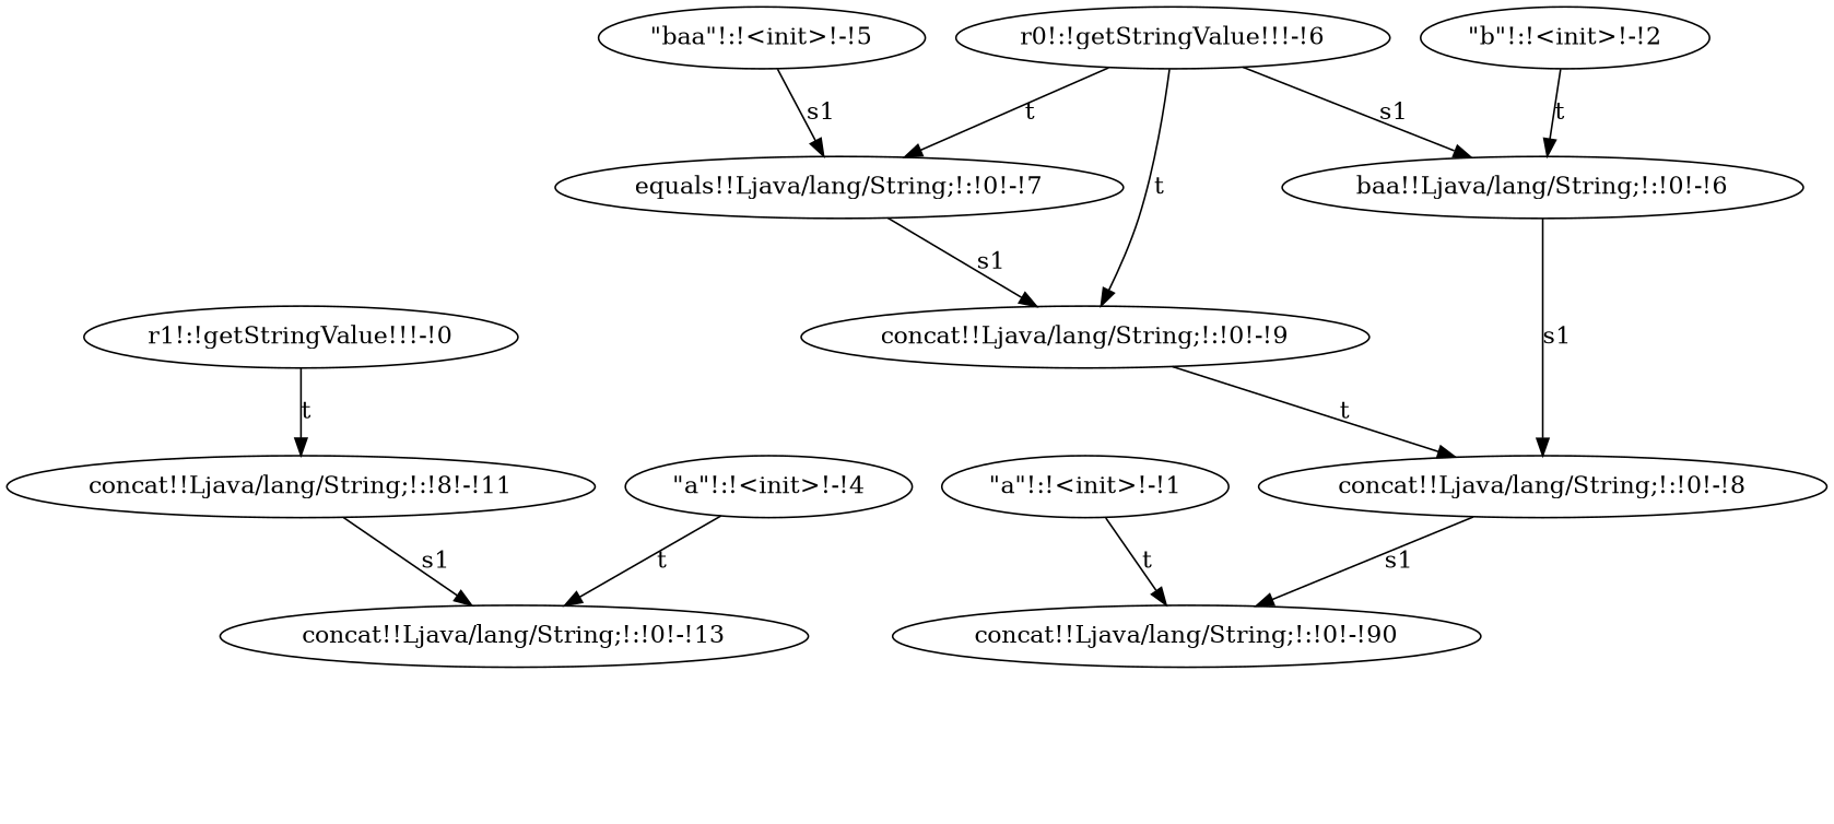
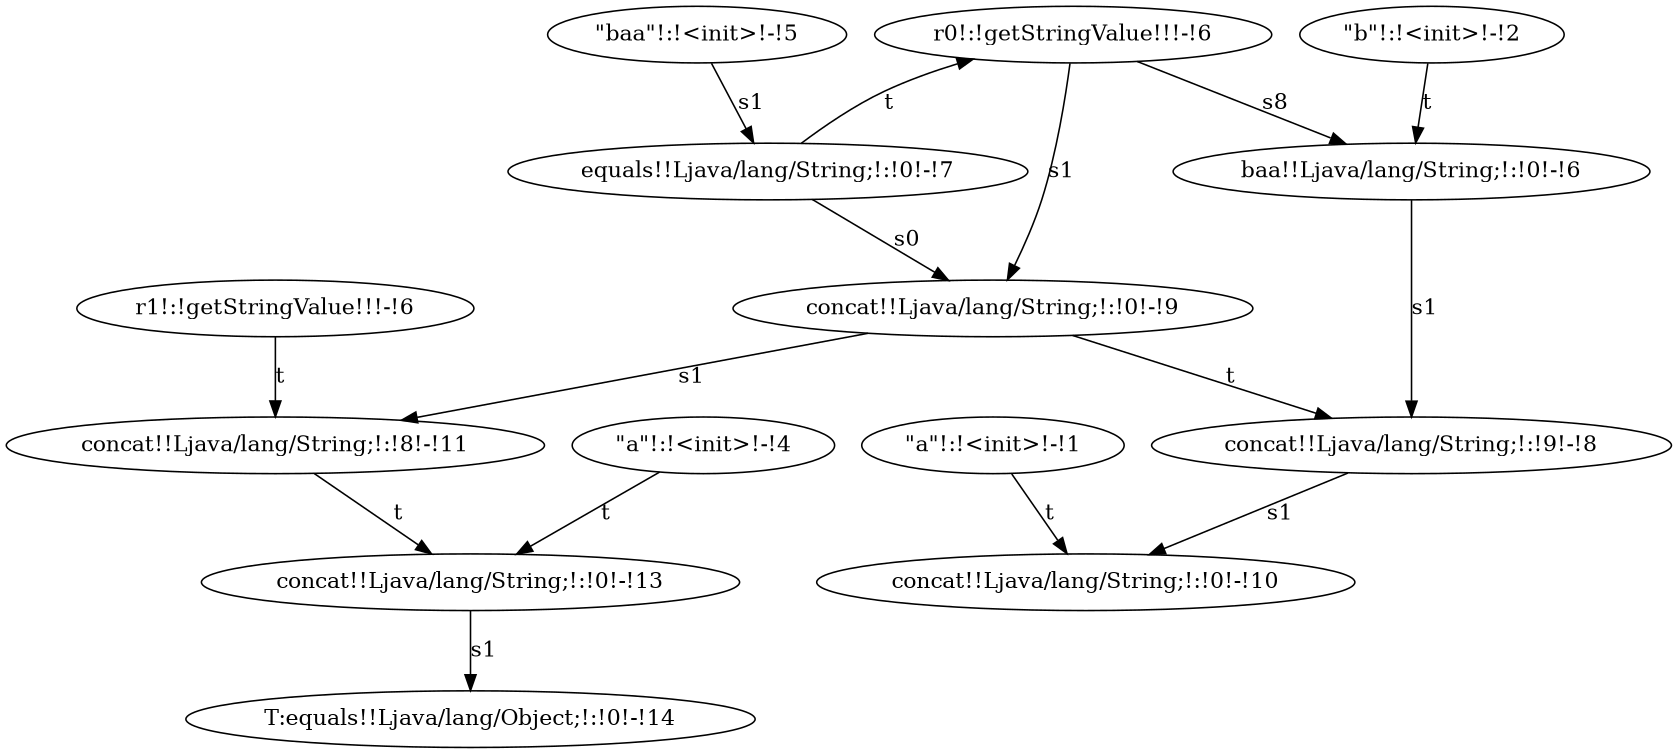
  digraph {
-   n1 [label="r1!:!getStringValue!!!-!0"]
+   n1 [label="r1!:!getStringValue!!!-!6"]
    n2 [label="concat!!Ljava/lang/String;!:!8!-!11"]
    n3 [label="concat!!Ljava/lang/String;!:!0!-!13"]
-   n4 [label="concat!!Ljava/lang/String;!:!0!-!8"]
-   n5 [label="concat!!Ljava/lang/String;!:!0!-!90"]
+   n4 [label="concat!!Ljava/lang/String;!:!9!-!8"]
+   n5 [label="concat!!Ljava/lang/String;!:!0!-!10"]
    n6 [label="concat!!Ljava/lang/String;!:!0!-!9"]
    n7 [label="\"a\"!:!<init>!-!4"]
+   n8 [label="T:equals!!Ljava/lang/Object;!:!0!-!14"]
    n9 [label="\"b\"!:!<init>!-!2"]
    n10 [label="baa!!Ljava/lang/String;!:!0!-!6"]
    n11 [label="r0!:!getStringValue!!!-!6"]
    n12 [label="equals!!Ljava/lang/String;!:!0!-!7"]
    n13 [label="\"baa\"!:!<init>!-!5"]
    n14 [label="\"a\"!:!<init>!-!1"]
    n1 -> n2 [label=t]
-   n2 -> n3 [label=s1]
+   n2 -> n3 [label=t]
+   n3 -> n8 [label=s1]
    n4 -> n5 [label=s1]
+   n6 -> n2 [label=s1]
    n6 -> n4 [label=t]
    n7 -> n3 [label=t]
    n9 -> n10 [label=t]
    n10 -> n4 [label=s1]
-   n11 -> n6 [label=t]
-   n11 -> n10 [label=s1]
-   n11 -> n12 [label=t]
-   n12 -> n6 [label=s1]
+   n11 -> n6 [label=s1]
+   n11 -> n10 [label=s8]
+   n12 -> n11 [label=t]
+   n12 -> n6 [label=s0]
    n13 -> n12 [label=s1]
    n14 -> n5 [label=t]
  }
